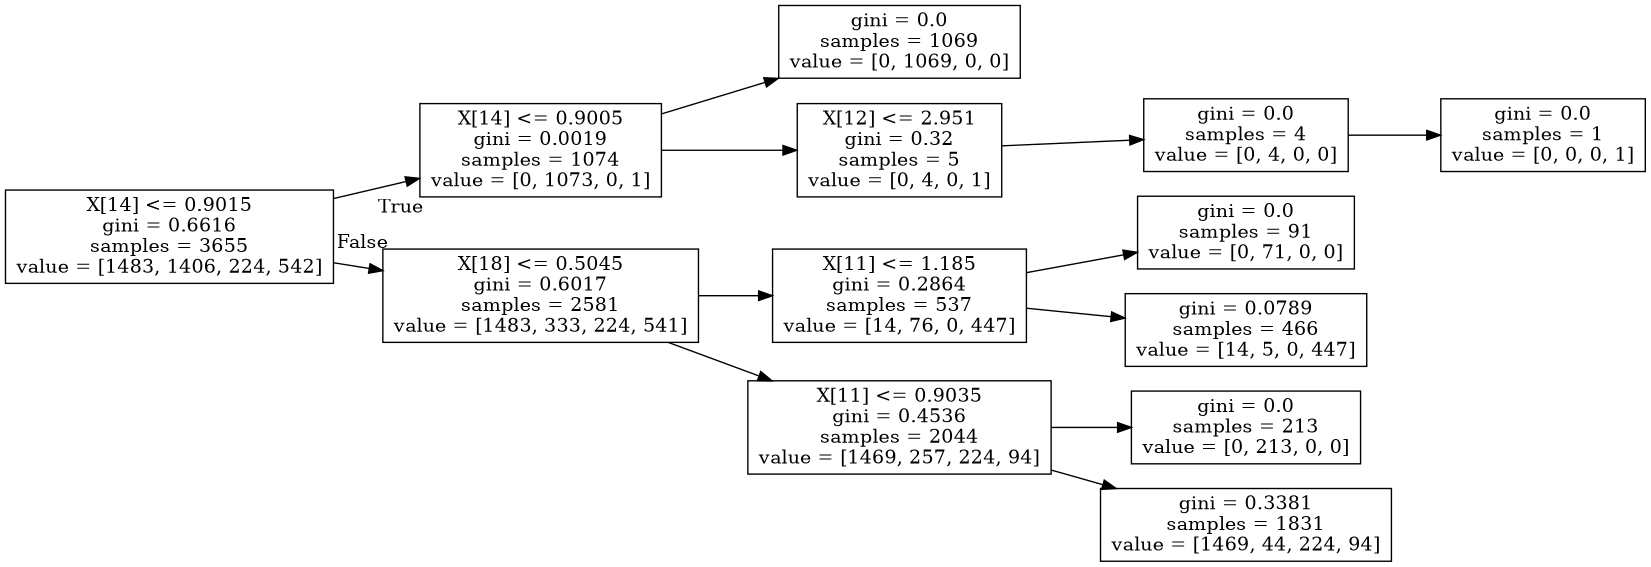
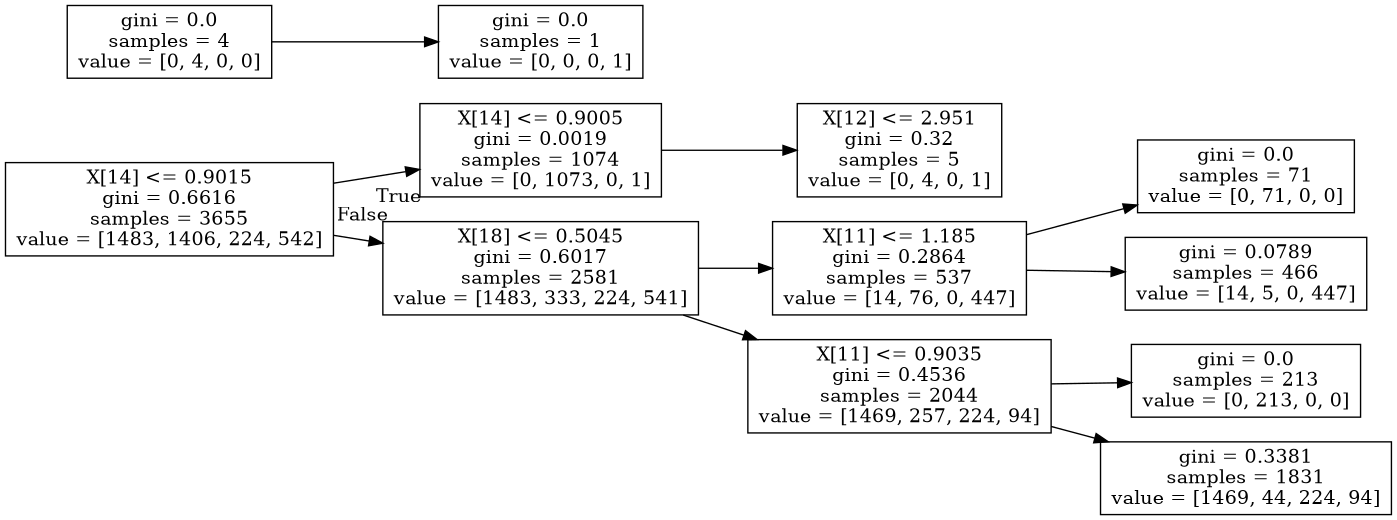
  digraph {
    rankdir=LR
    node [shape=box]
    n1 [label="X[14] <= 0.9015\ngini = 0.6616\nsamples = 3655\nvalue = [1483, 1406, 224, 542]"]
    n2 [label="X[14] <= 0.9005\ngini = 0.0019\nsamples = 1074\nvalue = [0, 1073, 0, 1]"]
    n3 [label="X[18] <= 0.5045\ngini = 0.6017\nsamples = 2581\nvalue = [1483, 333, 224, 541]"]
-   n4 [label="gini = 0.0\nsamples = 1069\nvalue = [0, 1069, 0, 0]"]
    n5 [label="X[12] <= 2.951\ngini = 0.32\nsamples = 5\nvalue = [0, 4, 0, 1]"]
    n6 [label="X[11] <= 1.185\ngini = 0.2864\nsamples = 537\nvalue = [14, 76, 0, 447]"]
    n7 [label="X[11] <= 0.9035\ngini = 0.4536\nsamples = 2044\nvalue = [1469, 257, 224, 94]"]
    n8 [label="gini = 0.0\nsamples = 4\nvalue = [0, 4, 0, 0]"]
    n9 [label="gini = 0.0\nsamples = 1\nvalue = [0, 0, 0, 1]"]
-   n10 [label="gini = 0.0\nsamples = 91\nvalue = [0, 71, 0, 0]"]
+   n10 [label="gini = 0.0\nsamples = 71\nvalue = [0, 71, 0, 0]"]
    n11 [label="gini = 0.0789\nsamples = 466\nvalue = [14, 5, 0, 447]"]
    n12 [label="gini = 0.0\nsamples = 213\nvalue = [0, 213, 0, 0]"]
    n13 [label="gini = 0.3381\nsamples = 1831\nvalue = [1469, 44, 224, 94]"]
    n1 -> n2 [headlabel=True labelangle=45 labeldistance=2.5]
    n1 -> n3 [headlabel=False labelangle=-45 labeldistance=2.5]
-   n2 -> n4
    n2 -> n5
    n3 -> n6
    n3 -> n7
-   n5 -> n8
    n6 -> n10
    n6 -> n11
    n7 -> n12
    n7 -> n13
    n8 -> n9
  }
